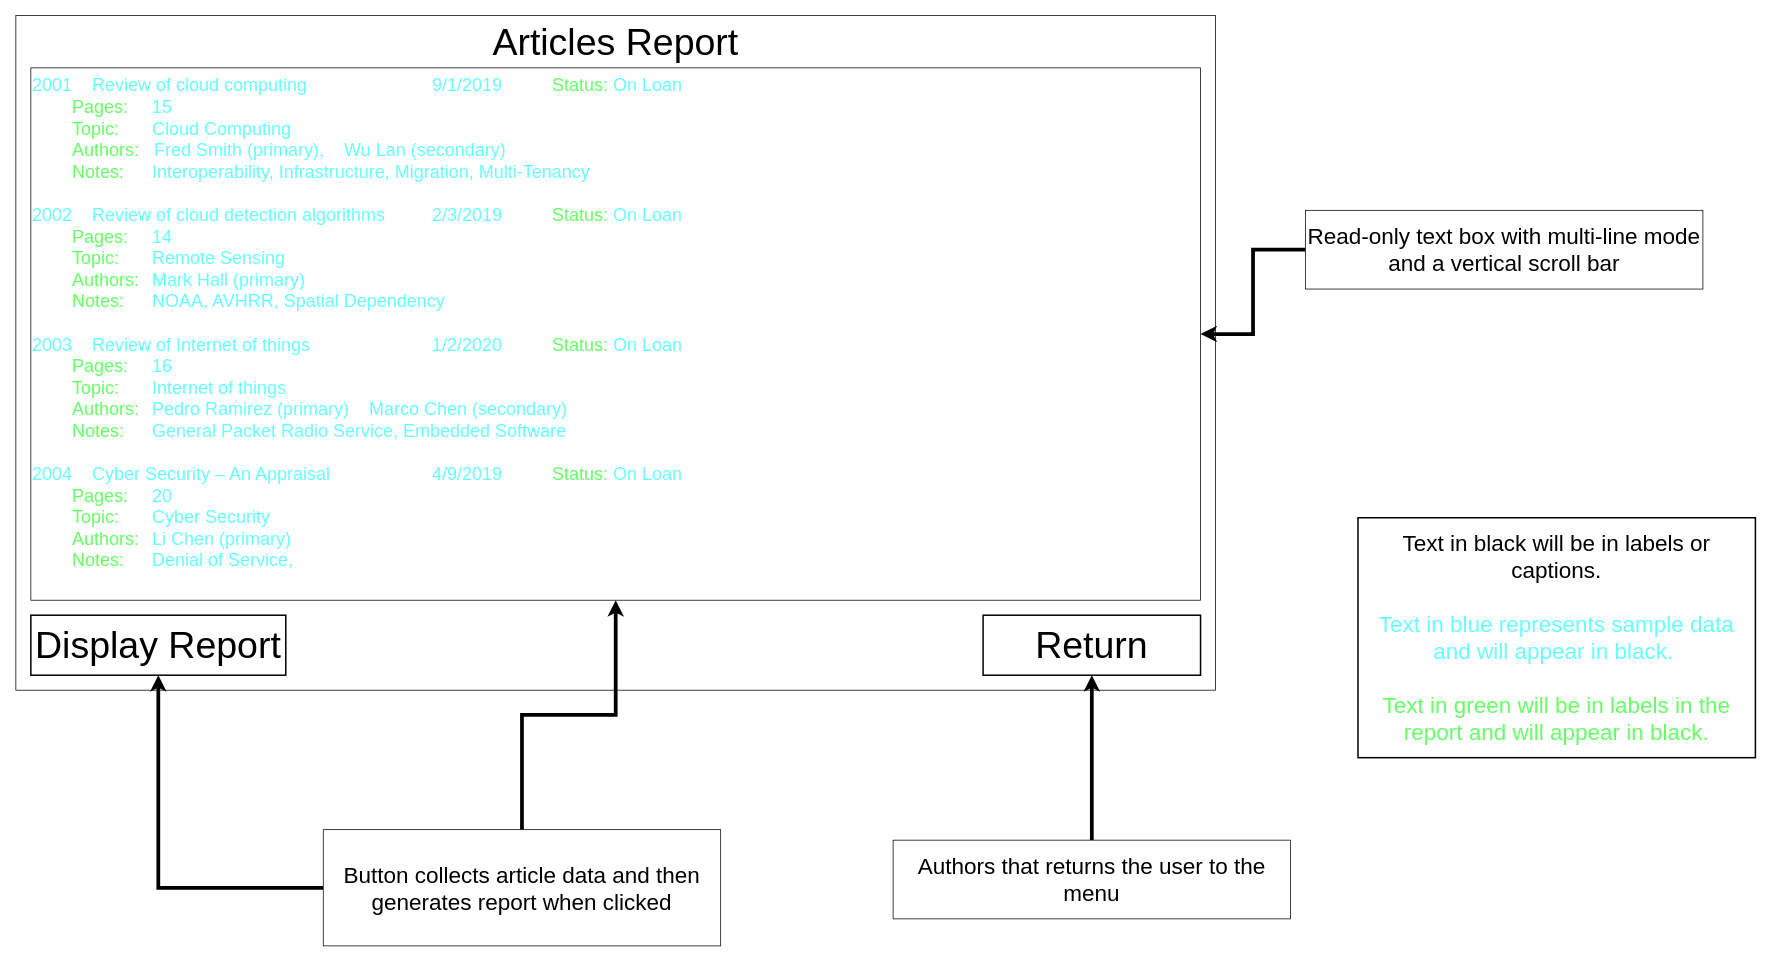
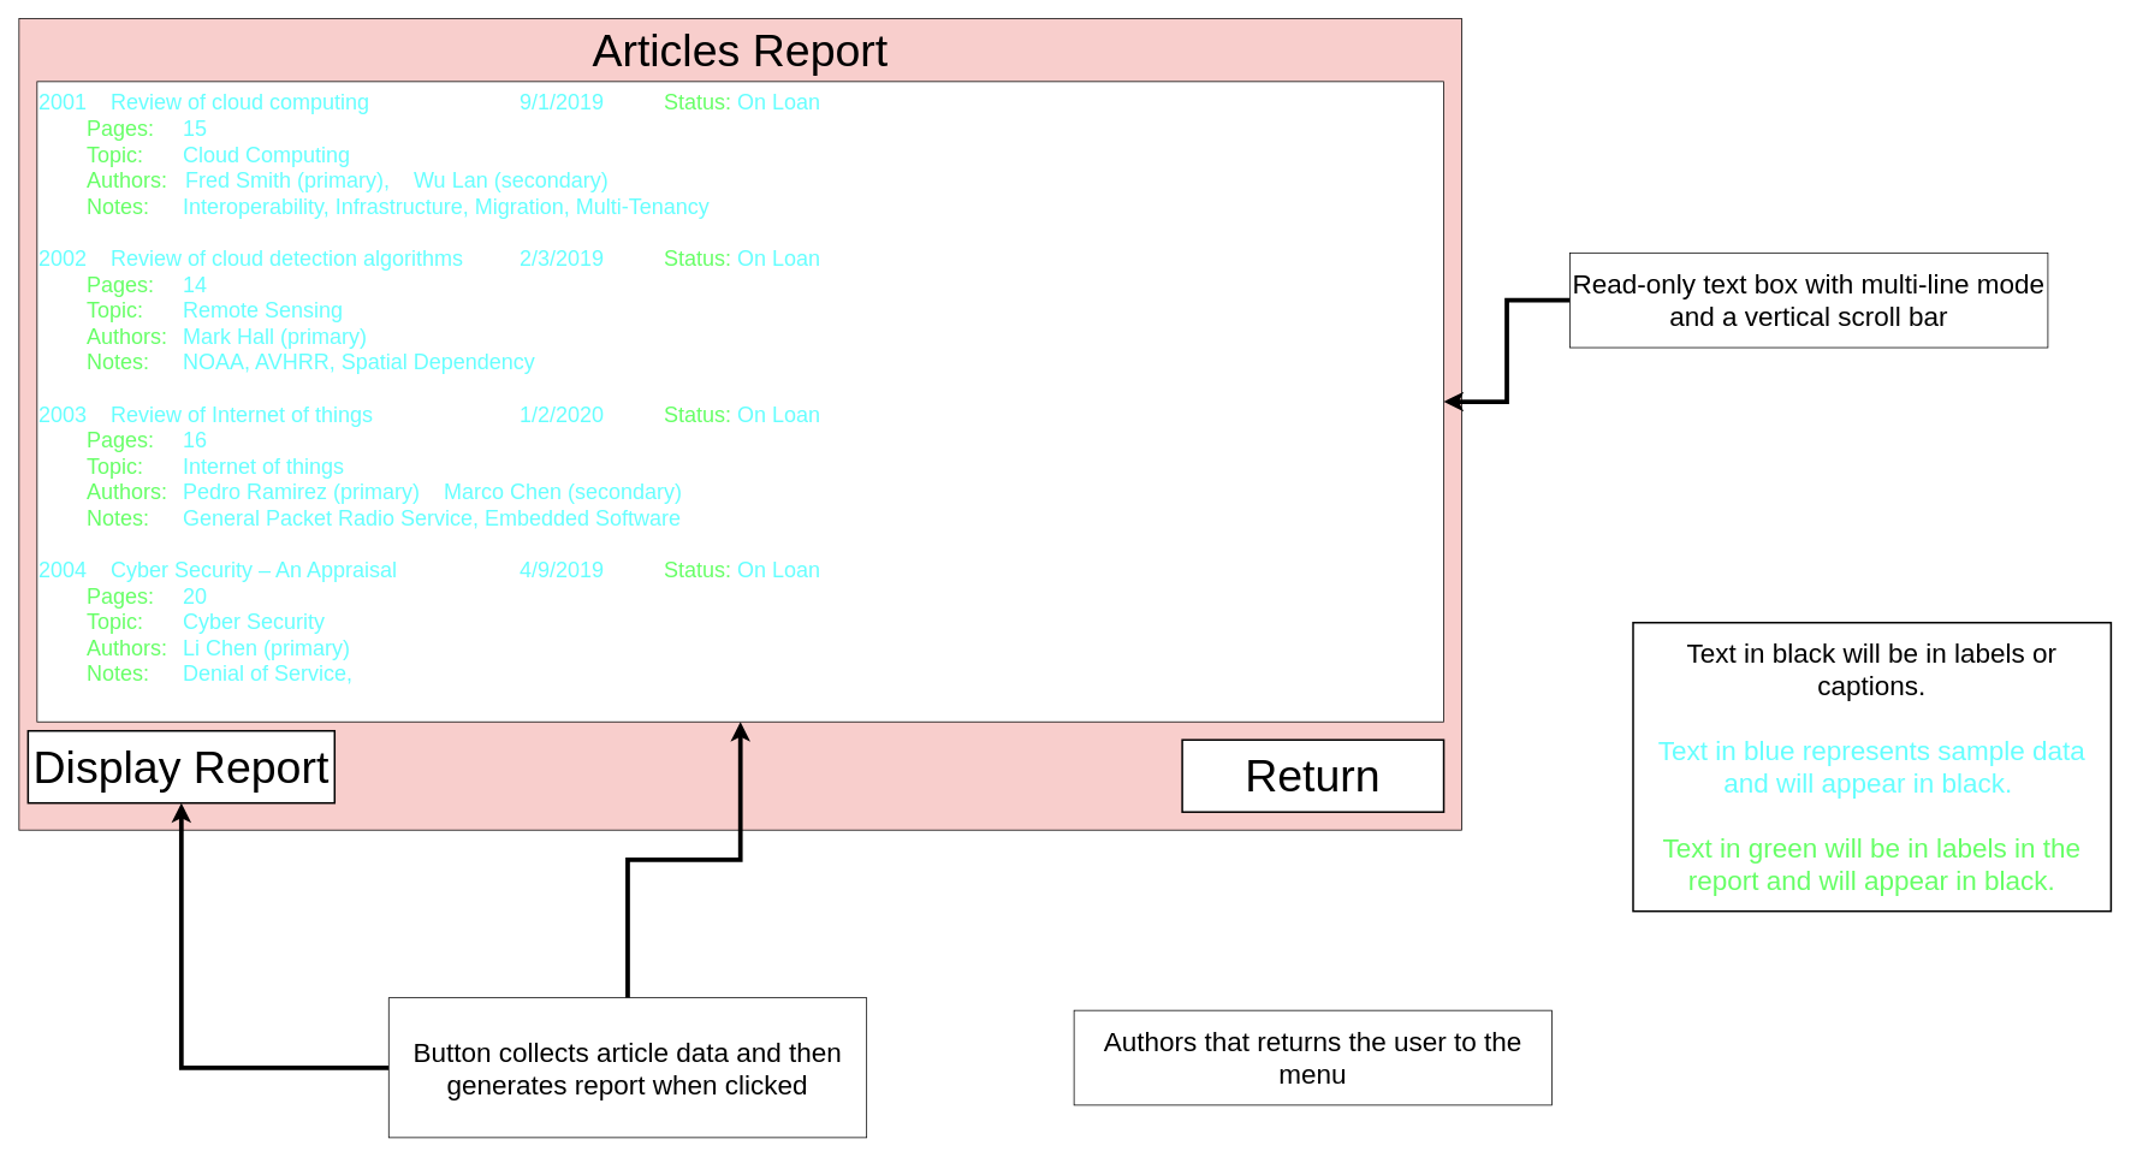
  <mxCell id="0" />
  <mxCell id="1" parent="0" />
- <mxCell id="2" value="Articles Report" style="whiteSpace=wrap;html=1;fontSize=50;verticalAlign=top;movable=0;resizable=0;rotatable=0;deletable=0;editable=0;locked=1;connectable=0;" parent="1" vertex="1"><mxGeometry width="1600" height="900" as="geometry" x="20" y="20" /></mxCell>
- <mxCell id="3" value="Display Report" style="rounded=0;whiteSpace=wrap;html=1;fontSize=50;strokeWidth=2;" parent="1" vertex="1"><mxGeometry x="40" y="820" width="340" height="80" as="geometry" /></mxCell>
+ <mxCell id="2" value="Articles Report" style="whiteSpace=wrap;html=1;fontSize=50;verticalAlign=top;movable=0;resizable=0;rotatable=0;deletable=0;editable=0;locked=1;connectable=0;fillColor=#f8cecc;" parent="1" vertex="1"><mxGeometry width="1600" height="900" as="geometry" x="20" y="20" /></mxCell>
+ <mxCell id="3" value="Display Report" style="rounded=0;whiteSpace=wrap;html=1;fontSize=50;strokeWidth=2;" parent="1" vertex="1"><mxGeometry x="30" y="810" width="340" height="80" as="geometry" /></mxCell>
  <mxCell id="4" value="Return" style="rounded=0;whiteSpace=wrap;html=1;fontSize=50;strokeWidth=2;" parent="1" vertex="1"><mxGeometry x="1310" y="820" width="290" height="80" as="geometry" /></mxCell>
- <mxCell id="5" style="edgeStyle=orthogonalEdgeStyle;rounded=0;orthogonalLoop=1;jettySize=auto;html=1;fontSize=100;strokeWidth=5;exitX=0.5;exitY=0;exitDx=0;exitDy=0;" parent="1" source="6" target="4" edge="1"><mxGeometry relative="1" as="geometry"><Array as="points"><mxPoint x="1455" y="1050" /><mxPoint x="1455" y="1050" /></Array></mxGeometry></mxCell>
  <mxCell id="6" value="Authors that returns the user to the menu" style="rounded=0;whiteSpace=wrap;html=1;fontSize=30;" parent="1" vertex="1"><mxGeometry x="1190" y="1120" width="530" height="105" as="geometry" /></mxCell>
  <mxCell id="7" style="edgeStyle=orthogonalEdgeStyle;rounded=0;orthogonalLoop=1;jettySize=auto;html=1;entryX=0.5;entryY=1;entryDx=0;entryDy=0;strokeWidth=5;" parent="1" source="9" target="3" edge="1"><mxGeometry relative="1" as="geometry" /></mxCell>
  <mxCell id="8" style="edgeStyle=orthogonalEdgeStyle;rounded=0;orthogonalLoop=1;jettySize=auto;html=1;strokeWidth=5;" edge="1" parent="1" source="9" target="11"><mxGeometry relative="1" as="geometry" /></mxCell>
  <mxCell id="9" value="Button collects article data and then generates report when clicked" style="rounded=0;whiteSpace=wrap;html=1;fontSize=30;" parent="1" vertex="1"><mxGeometry x="430" y="1106" width="530" height="155" as="geometry" /></mxCell>
  <mxCell id="10" value="&lt;div&gt;Text in black will be in labels or captions. &lt;br&gt;&lt;/div&gt;&lt;div&gt;&lt;br&gt;&lt;/div&gt;&lt;div&gt;&lt;font color=&quot;#66ffff&quot;&gt;Text in blue represents sample data and will appear in black.&amp;nbsp;&lt;/font&gt;&lt;/div&gt;&lt;div&gt;&lt;br&gt;&lt;/div&gt;&lt;div&gt;&lt;font color=&quot;#66ff66&quot;&gt;Text in green will be in labels in the report and will appear in black.&lt;/font&gt;&lt;/div&gt;" style="rounded=0;whiteSpace=wrap;html=1;fontSize=30;strokeWidth=2;" parent="1" vertex="1"><mxGeometry x="1810" y="690" width="530" height="320" as="geometry" /></mxCell>
  <mxCell id="11" value="&lt;div style=&quot;font-size: 24px;&quot;&gt;&lt;font style=&quot;font-size: 24px;&quot; color=&quot;#66ffff&quot;&gt;2001&amp;nbsp;&amp;nbsp;&amp;nbsp; Review of cloud computing&amp;nbsp;&amp;nbsp;&lt;span style=&quot;white-space: pre; font-size: 24px;&quot;&gt;&#09;&lt;/span&gt;&lt;/font&gt;&lt;font style=&quot;font-size: 24px;&quot; color=&quot;#66ffff&quot;&gt;&lt;span style=&quot;white-space: pre;&quot;&gt;&#09;&lt;/span&gt;&lt;span style=&quot;white-space: pre;&quot;&gt;&#09;&lt;/span&gt;9/1/2019&amp;nbsp;&amp;nbsp;&amp;nbsp; &lt;span style=&quot;white-space: pre; font-size: 24px;&quot;&gt;&#09;&lt;/span&gt;&lt;/font&gt;&lt;font color=&quot;#66ff66&quot;&gt;Status:&lt;/font&gt;&lt;font style=&quot;font-size: 24px;&quot; color=&quot;#66ffff&quot;&gt; On Loan&lt;/font&gt;&lt;font style=&quot;font-size: 24px;&quot; color=&quot;#66ffff&quot;&gt;&amp;nbsp;&amp;nbsp;&amp;nbsp;&amp;nbsp;&amp;nbsp;&amp;nbsp;&amp;nbsp; &lt;/font&gt;&lt;/div&gt;&lt;div style=&quot;font-size: 24px;&quot;&gt;&lt;font style=&quot;font-size: 24px;&quot; color=&quot;#66ffff&quot;&gt;&lt;span style=&quot;white-space: pre; font-size: 24px;&quot;&gt;&#09;&lt;/span&gt;&lt;/font&gt;&lt;font color=&quot;#66ff66&quot;&gt;Pages:&lt;/font&gt;&lt;font style=&quot;font-size: 24px;&quot; color=&quot;#66ffff&quot;&gt;&lt;span style=&quot;white-space: pre;&quot;&gt;&#09;&lt;/span&gt;15&amp;nbsp;&amp;nbsp;&amp;nbsp;&amp;nbsp;&lt;/font&gt;&lt;/div&gt;&lt;div style=&quot;font-size: 24px;&quot;&gt;&lt;font style=&quot;font-size: 24px;&quot; color=&quot;#66ffff&quot;&gt;&lt;span style=&quot;white-space: pre; font-size: 24px;&quot;&gt;&#09;&lt;/span&gt;&lt;/font&gt;&lt;font color=&quot;#66ff66&quot; style=&quot;font-size: 24px;&quot;&gt;Topic:&lt;/font&gt;&lt;font style=&quot;font-size: 24px;&quot; color=&quot;#66ffff&quot;&gt; &lt;span style=&quot;white-space: pre;&quot;&gt;&#09;&lt;/span&gt;Cloud Computing &lt;br style=&quot;font-size: 24px;&quot;&gt;&lt;/font&gt;&lt;/div&gt;&lt;font style=&quot;font-size: 24px;&quot; color=&quot;#66ffff&quot;&gt;&lt;span style=&quot;white-space: pre; font-size: 24px;&quot;&gt;&#09;&lt;/span&gt;&lt;/font&gt;&lt;font style=&quot;font-size: 24px;&quot; color=&quot;#66ff66&quot;&gt;Authors:&lt;/font&gt;&lt;font style=&quot;font-size: 24px;&quot; color=&quot;#66ffff&quot;&gt;&amp;nbsp;&amp;nbsp; Fred Smith (primary),&amp;nbsp;&amp;nbsp;&amp;nbsp; Wu Lan (secondary)&lt;br style=&quot;font-size: 24px;&quot;&gt;&lt;/font&gt;&lt;font style=&quot;font-size: 24px;&quot; color=&quot;#66ff66&quot;&gt;&lt;span style=&quot;white-space: pre; font-size: 24px;&quot;&gt;&#09;&lt;/span&gt;Notes:&lt;/font&gt;&lt;font style=&quot;font-size: 24px;&quot; color=&quot;#66ffff&quot;&gt; &lt;span style=&quot;white-space: pre;&quot;&gt;&#09;&lt;/span&gt;Interoperability, Infrastructure, Migration, Multi-Tenancy&lt;br style=&quot;font-size: 24px;&quot;&gt;&lt;br style=&quot;font-size: 24px;&quot;&gt;&lt;/font&gt;&lt;div style=&quot;font-size: 24px;&quot;&gt;&lt;font style=&quot;font-size: 24px;&quot; color=&quot;#66ffff&quot;&gt;2002&amp;nbsp;&amp;nbsp;&amp;nbsp; Review of cloud detection algorithms&lt;span style=&quot;white-space: pre;&quot;&gt;&#09;&lt;/span&gt;&lt;span style=&quot;white-space: pre;&quot;&gt;&#09;&lt;/span&gt;&lt;/font&gt;&lt;font style=&quot;font-size: 24px;&quot; color=&quot;#66ffff&quot;&gt;2/3/2019&amp;nbsp;&amp;nbsp;&amp;nbsp;&amp;nbsp; &lt;/font&gt;&lt;font color=&quot;#66ff66&quot;&gt;&lt;span style=&quot;white-space: pre;&quot;&gt;&#09;&lt;/span&gt;Status:&lt;/font&gt;&lt;font style=&quot;font-size: 24px;&quot; color=&quot;#66ffff&quot;&gt; On Loan&lt;/font&gt;&lt;/div&gt;&lt;div style=&quot;font-size: 24px;&quot;&gt;&lt;font style=&quot;font-size: 24px;&quot; color=&quot;#66ffff&quot;&gt;&lt;span style=&quot;white-space: pre; font-size: 24px;&quot;&gt;&#09;&lt;/span&gt;&lt;/font&gt;&lt;font color=&quot;#66ff66&quot;&gt;Pages:&lt;/font&gt;&lt;font style=&quot;font-size: 24px;&quot; color=&quot;#66ffff&quot;&gt;&lt;span style=&quot;white-space: pre;&quot;&gt;&#09;&lt;/span&gt;14&amp;nbsp;&amp;nbsp;&amp;nbsp;&amp;nbsp;&lt;/font&gt;&lt;/div&gt;&lt;div style=&quot;font-size: 24px;&quot;&gt;&lt;font style=&quot;font-size: 24px;&quot; color=&quot;#66ffff&quot;&gt;&lt;span style=&quot;white-space: pre; font-size: 24px;&quot;&gt;&#09;&lt;/span&gt;&lt;/font&gt;&lt;font color=&quot;#66ff66&quot; style=&quot;font-size: 24px;&quot;&gt;Topic: &lt;/font&gt;&lt;font style=&quot;font-size: 24px;&quot; color=&quot;#66ffff&quot;&gt;&lt;span style=&quot;white-space: pre;&quot;&gt;&#09;&lt;/span&gt;Remote Sensing&lt;br style=&quot;font-size: 24px;&quot;&gt;&lt;/font&gt;&lt;/div&gt;&lt;font style=&quot;font-size: 24px;&quot; color=&quot;#66ffff&quot;&gt;&lt;span style=&quot;white-space: pre; font-size: 24px;&quot;&gt;&#09;&lt;/span&gt;&lt;/font&gt;&lt;font style=&quot;font-size: 24px;&quot; color=&quot;#66ff66&quot;&gt;Authors:&lt;/font&gt;&lt;font style=&quot;font-size: 24px;&quot; color=&quot;#66ffff&quot;&gt;&lt;span style=&quot;white-space: pre;&quot;&gt;&#09;&lt;/span&gt;Mark Hall (primary)&lt;br style=&quot;font-size: 24px;&quot;&gt;&lt;/font&gt;&lt;font style=&quot;font-size: 24px;&quot; color=&quot;#66ff66&quot;&gt;&lt;span style=&quot;white-space: pre; font-size: 24px;&quot;&gt;&#09;&lt;/span&gt;Notes:&lt;/font&gt;&lt;font style=&quot;font-size: 24px;&quot; color=&quot;#66ffff&quot;&gt; &lt;span style=&quot;white-space: pre;&quot;&gt;&#09;&lt;/span&gt;NOAA, AVHRR, Spatial Dependency&lt;br style=&quot;font-size: 24px;&quot;&gt;&lt;br style=&quot;font-size: 24px;&quot;&gt;&lt;/font&gt;&lt;div style=&quot;font-size: 24px;&quot;&gt;&lt;font style=&quot;font-size: 24px;&quot; color=&quot;#66ffff&quot;&gt;2003&amp;nbsp;&amp;nbsp;&amp;nbsp; Review of Internet of things&amp;nbsp;&amp;nbsp;&amp;nbsp;&amp;nbsp;&amp;nbsp;&amp;nbsp;&amp;nbsp;&lt;/font&gt;&lt;font style=&quot;font-size: 24px;&quot; color=&quot;#66ffff&quot;&gt;&lt;span style=&quot;white-space: pre;&quot;&gt;&#09;&lt;/span&gt;&lt;span style=&quot;white-space: pre;&quot;&gt;&#09;&lt;/span&gt;&lt;span style=&quot;white-space: pre;&quot;&gt;&#09;&lt;/span&gt;1/2/2020&amp;nbsp;&amp;nbsp;&amp;nbsp;&amp;nbsp; &lt;/font&gt;&lt;font color=&quot;#66ff66&quot;&gt;&lt;span style=&quot;white-space: pre;&quot;&gt;&#09;&lt;/span&gt;Status: &lt;/font&gt;&lt;font style=&quot;font-size: 24px;&quot; color=&quot;#66ffff&quot;&gt;On Loan&lt;/font&gt;&lt;font style=&quot;font-size: 24px;&quot; color=&quot;#66ffff&quot;&gt; &lt;br style=&quot;font-size: 24px;&quot;&gt;&lt;/font&gt;&lt;/div&gt;&lt;div style=&quot;font-size: 24px;&quot;&gt;&lt;font style=&quot;font-size: 24px;&quot; color=&quot;#66ffff&quot;&gt;&lt;span style=&quot;white-space: pre; font-size: 24px;&quot;&gt;&#09;&lt;/span&gt;&lt;/font&gt;&lt;font color=&quot;#66ff66&quot;&gt;Pages:&lt;/font&gt;&lt;font style=&quot;font-size: 24px;&quot; color=&quot;#66ffff&quot;&gt;&lt;span style=&quot;white-space: pre;&quot;&gt;&#09;&lt;/span&gt;16&amp;nbsp;&amp;nbsp;&amp;nbsp; &lt;br style=&quot;font-size: 24px;&quot;&gt;&lt;/font&gt;&lt;/div&gt;&lt;div style=&quot;font-size: 24px;&quot;&gt;&lt;font style=&quot;font-size: 24px;&quot; color=&quot;#66ffff&quot;&gt;&lt;span style=&quot;white-space: pre; font-size: 24px;&quot;&gt;&#09;&lt;/span&gt;&lt;/font&gt;&lt;font color=&quot;#66ff66&quot; style=&quot;font-size: 24px;&quot;&gt;Topic: &lt;/font&gt;&lt;font style=&quot;font-size: 24px;&quot; color=&quot;#66ffff&quot;&gt;&lt;span style=&quot;white-space: pre;&quot;&gt;&#09;&lt;/span&gt;Internet of things&amp;nbsp;&amp;nbsp;&amp;nbsp; &lt;br style=&quot;font-size: 24px;&quot;&gt;&lt;/font&gt;&lt;/div&gt;&lt;font style=&quot;font-size: 24px;&quot; color=&quot;#66ffff&quot;&gt;&lt;span style=&quot;white-space: pre; font-size: 24px;&quot;&gt;&#09;&lt;/span&gt;&lt;/font&gt;&lt;font style=&quot;font-size: 24px;&quot; color=&quot;#66ff66&quot;&gt;Authors:&lt;/font&gt;&lt;font style=&quot;font-size: 24px;&quot; color=&quot;#66ffff&quot;&gt;&lt;span style=&quot;white-space: pre;&quot;&gt;&#09;&lt;/span&gt;Pedro Ramirez (primary)&amp;nbsp;&amp;nbsp;&amp;nbsp; Marco Chen (secondary)&lt;br style=&quot;font-size: 24px;&quot;&gt;&lt;/font&gt;&lt;font style=&quot;font-size: 24px;&quot; color=&quot;#66ff66&quot;&gt;&lt;span style=&quot;white-space: pre; font-size: 24px;&quot;&gt;&#09;&lt;/span&gt;Notes:&lt;span style=&quot;white-space: pre;&quot;&gt;&#09;&lt;/span&gt;&lt;/font&gt;&lt;font style=&quot;font-size: 24px;&quot; color=&quot;#66ffff&quot;&gt;General Packet Radio Service, Embedded Software&lt;br style=&quot;font-size: 24px;&quot;&gt;&lt;br style=&quot;font-size: 24px;&quot;&gt;&lt;/font&gt;&lt;div&gt;&lt;font style=&quot;font-size: 24px;&quot; color=&quot;#66ffff&quot;&gt;2004&amp;nbsp;&amp;nbsp;&amp;nbsp; Cyber Security – An Appraisal&lt;span style=&quot;white-space: pre;&quot;&gt;&#09;&lt;/span&gt;&lt;span style=&quot;white-space: pre;&quot;&gt;&#09;&lt;span style=&quot;white-space: pre;&quot;&gt;&#09;&lt;/span&gt;&lt;/span&gt;&lt;/font&gt;&lt;font style=&quot;font-size: 24px;&quot; color=&quot;#66ffff&quot;&gt;4/9/2019&amp;nbsp;&amp;nbsp;&amp;nbsp;&amp;nbsp; &lt;/font&gt;&lt;font color=&quot;#66ff66&quot;&gt;&lt;span style=&quot;white-space: pre;&quot;&gt;&#09;&lt;/span&gt;Status: &lt;/font&gt;&lt;font style=&quot;font-size: 24px;&quot; color=&quot;#66ffff&quot;&gt;On Loan&lt;/font&gt;&lt;font style=&quot;font-size: 24px;&quot; color=&quot;#66ffff&quot;&gt; &lt;br&gt;&lt;/font&gt;&lt;/div&gt;&lt;div&gt;&lt;font style=&quot;font-size: 24px;&quot; color=&quot;#66ffff&quot;&gt;&lt;span style=&quot;white-space: pre;&quot;&gt;&#09;&lt;/span&gt;&lt;/font&gt;&lt;font color=&quot;#66ff66&quot;&gt;Pages:&lt;/font&gt;&lt;font style=&quot;font-size: 24px;&quot; color=&quot;#66ffff&quot;&gt;&lt;span style=&quot;white-space: pre;&quot;&gt;&#09;&lt;/span&gt;20&amp;nbsp;&amp;nbsp;&amp;nbsp;&amp;nbsp;&lt;/font&gt;&lt;/div&gt;&lt;div&gt;&lt;font style=&quot;font-size: 24px;&quot; color=&quot;#66ffff&quot;&gt;&lt;span style=&quot;white-space: pre;&quot;&gt;&#09;&lt;/span&gt;&lt;/font&gt;&lt;font color=&quot;#66ff66&quot; style=&quot;font-size: 24px;&quot;&gt;Topic:&lt;span style=&quot;white-space: pre;&quot;&gt;&#09;&lt;/span&gt;&lt;/font&gt;&lt;font style=&quot;font-size: 24px;&quot; color=&quot;#66ffff&quot;&gt;Cyber Security&amp;nbsp;&amp;nbsp;&amp;nbsp; &lt;br&gt;&lt;/font&gt;&lt;/div&gt;&lt;font style=&quot;font-size: 24px;&quot; color=&quot;#66ffff&quot;&gt;&lt;span style=&quot;white-space: pre; font-size: 24px;&quot;&gt;&#09;&lt;/span&gt;&lt;/font&gt;&lt;font style=&quot;font-size: 24px;&quot; color=&quot;#66ff66&quot;&gt;Authors:&lt;/font&gt;&lt;font style=&quot;font-size: 24px;&quot; color=&quot;#66ffff&quot;&gt;&lt;span style=&quot;white-space: pre;&quot;&gt;&#09;&lt;/span&gt;Li Chen (primary)&amp;nbsp;&amp;nbsp; &amp;nbsp;&lt;br style=&quot;font-size: 24px;&quot;&gt;&lt;span style=&quot;white-space: pre; font-size: 24px;&quot;&gt;&#09;&lt;/span&gt;&lt;/font&gt;&lt;font style=&quot;font-size: 24px;&quot; color=&quot;#66ff66&quot;&gt;Notes:&lt;/font&gt;&lt;font style=&quot;font-size: 24px;&quot; color=&quot;#66ffff&quot;&gt;&lt;span style=&quot;white-space: pre;&quot;&gt;&#09;&lt;/span&gt;Denial of Service, &lt;/font&gt;&lt;div style=&quot;font-size: 24px;&quot;&gt;&lt;br style=&quot;font-size: 24px;&quot;&gt;&lt;/div&gt;" style="whiteSpace=wrap;html=1;fontSize=24;verticalAlign=middle;align=left;" vertex="1" parent="1"><mxGeometry x="40" y="90" width="1560" height="710" as="geometry" /></mxCell>
  <mxCell id="12" style="edgeStyle=orthogonalEdgeStyle;rounded=0;orthogonalLoop=1;jettySize=auto;html=1;strokeWidth=5;" edge="1" parent="1" source="13" target="11"><mxGeometry relative="1" as="geometry" /></mxCell>
  <mxCell id="13" value="Read-only text box with multi-line mode and a vertical scroll bar" style="rounded=0;whiteSpace=wrap;html=1;fontSize=30;" vertex="1" parent="1"><mxGeometry x="1740" y="280" width="530" height="105" as="geometry" /></mxCell>
